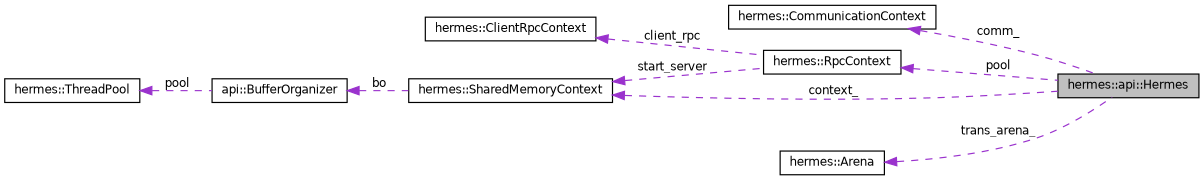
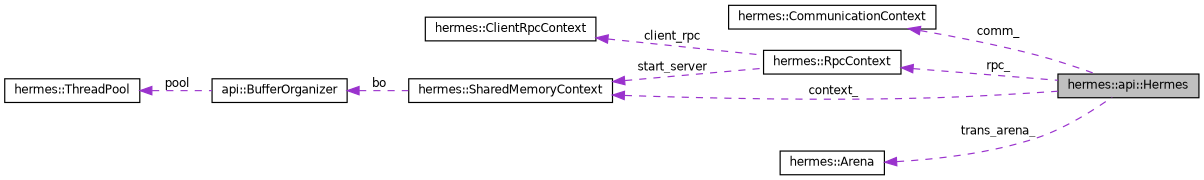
  digraph {
    rankdir=LR
    node [color=black fillcolor=white fontname=Helvetica fontsize=10 shape=record style=filled]
    edge [color=darkorchid3 dir=back fontname=Helvetica fontsize=10 labelfontname=Helvetica labelfontsize=10 style=dashed]
    n1 [fillcolor=grey75 fontcolor=black height=0.2 label="hermes::api::Hermes" width=0.4]
    n2 [height=0.2 label="hermes::CommunicationContext" width=0.4]
    n3 [height=0.2 label="hermes::SharedMemoryContext" width=0.4]
    n4 [height=0.2 label="hermes::RpcContext" width=0.4]
    n5 [height=0.2 label="api::BufferOrganizer" width=0.4]
    n6 [height=0.2 label="hermes::ThreadPool" width=0.4]
    n7 [height=0.2 label="hermes::ClientRpcContext" width=0.4]
    n8 [height=0.2 label="hermes::Arena" width=0.4]
    n2 -> n1 [label=" comm_"]
    n3 -> n1 [label=" context_"]
    n3 -> n4 [label=" start_server"]
-   n4 -> n1 [label=" pool"]
+   n4 -> n1 [label=" rpc_"]
    n5 -> n3 [label=" bo"]
    n6 -> n5 [label=" pool"]
    n7 -> n4 [label=" client_rpc"]
    n8 -> n1 [label=" trans_arena_"]
  }
